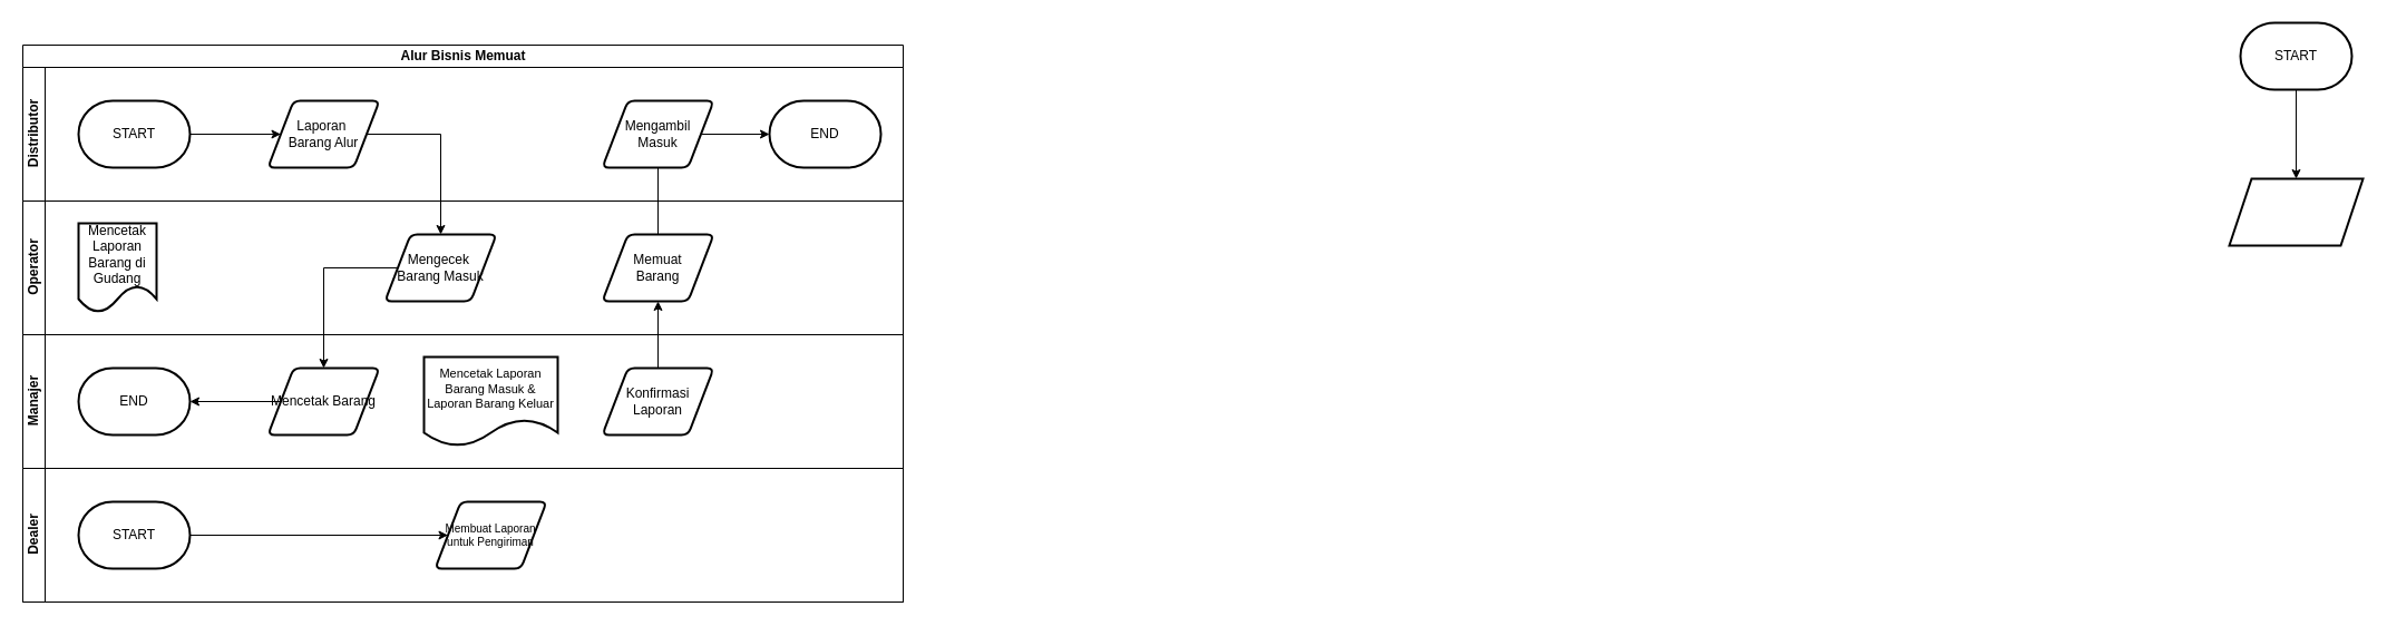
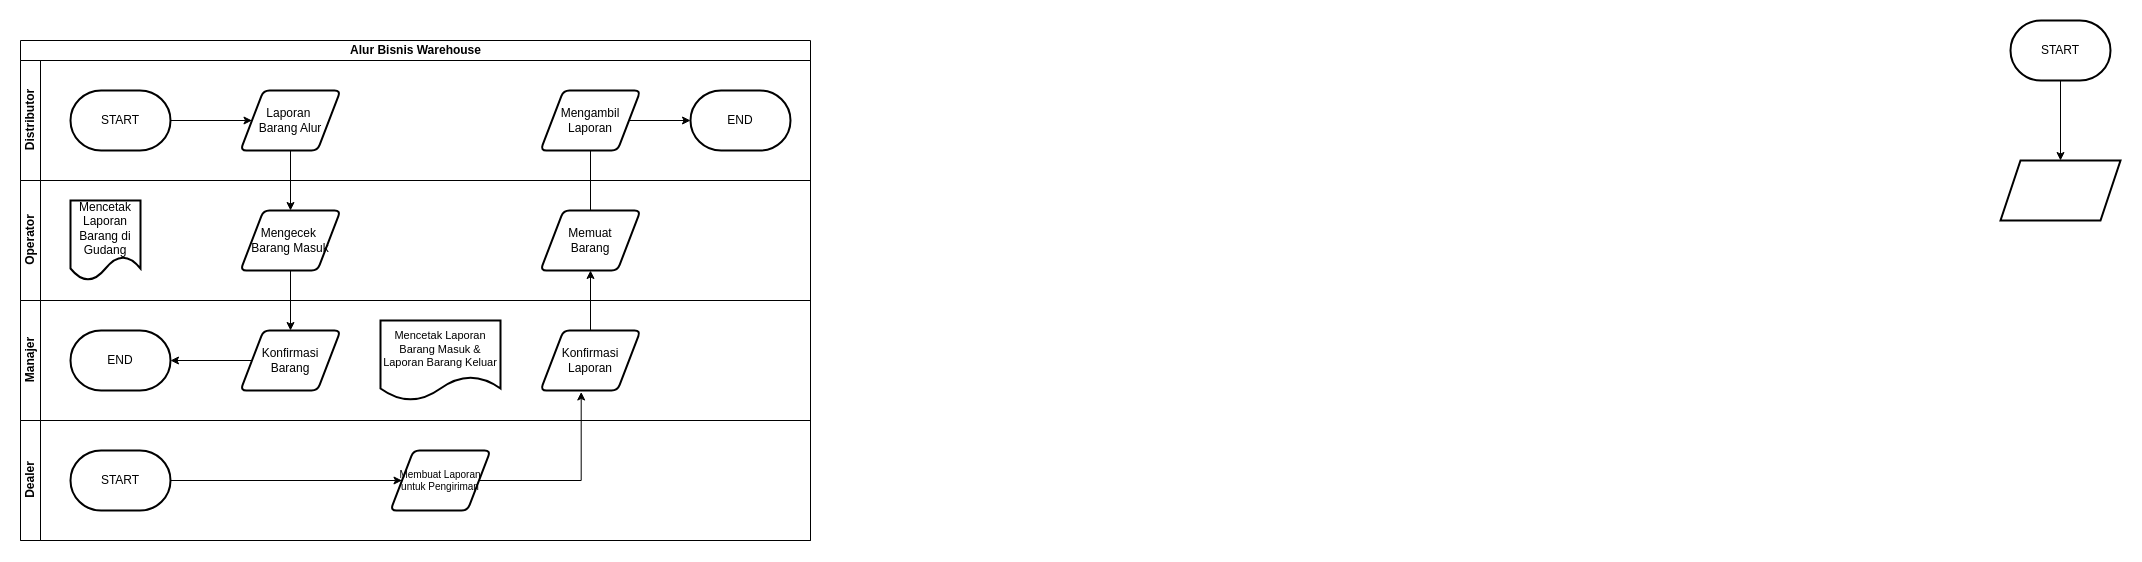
  <mxCell id="0" />
  <mxCell id="1" parent="0" />
- <mxCell id="2" value="Alur Bisnis Memuat" style="swimlane;childLayout=stackLayout;resizeParent=1;resizeParentMax=0;horizontal=1;startSize=20;horizontalStack=0;html=1;" parent="1" vertex="1"><mxGeometry x="20" y="40" width="790" height="500" as="geometry" /></mxCell>
+ <mxCell id="2" value="Alur Bisnis Warehouse" style="swimlane;childLayout=stackLayout;resizeParent=1;resizeParentMax=0;horizontal=1;startSize=20;horizontalStack=0;html=1;" parent="1" vertex="1"><mxGeometry x="20" y="40" width="790" height="500" as="geometry" /></mxCell>
  <mxCell id="3" value="Distributor" style="swimlane;startSize=20;horizontal=0;html=1;" parent="2" vertex="1"><mxGeometry y="20" width="790" height="120" as="geometry" /></mxCell>
  <mxCell id="4" style="edgeStyle=orthogonalEdgeStyle;rounded=0;orthogonalLoop=1;jettySize=auto;html=1;entryX=0;entryY=0.5;entryDx=0;entryDy=0;" parent="3" source="5" target="6" edge="1"><mxGeometry relative="1" as="geometry" /></mxCell>
  <mxCell id="5" value="START" style="strokeWidth=2;html=1;shape=mxgraph.flowchart.terminator;whiteSpace=wrap;" parent="3" vertex="1"><mxGeometry x="50" y="30" width="100" height="60" as="geometry" /></mxCell>
  <mxCell id="6" value="&lt;div&gt;&lt;span style=&quot;background-color: initial;&quot;&gt;Laporan&amp;nbsp;&lt;/span&gt;&lt;/div&gt;&lt;div&gt;&lt;span style=&quot;background-color: initial;&quot;&gt;Barang Alur&lt;/span&gt;&lt;br&gt;&lt;/div&gt;" style="shape=parallelogram;html=1;strokeWidth=2;perimeter=parallelogramPerimeter;whiteSpace=wrap;rounded=1;arcSize=12;size=0.23;" parent="3" vertex="1"><mxGeometry x="220" y="30" width="100" height="60" as="geometry" /></mxCell>
  <mxCell id="7" value="END" style="strokeWidth=2;html=1;shape=mxgraph.flowchart.terminator;whiteSpace=wrap;" parent="3" vertex="1"><mxGeometry x="670" y="30" width="100" height="60" as="geometry" /></mxCell>
  <mxCell id="8" value="Operator" style="swimlane;startSize=20;horizontal=0;html=1;" parent="2" vertex="1"><mxGeometry y="140" width="790" height="120" as="geometry" /></mxCell>
- <mxCell id="9" value="Mengecek&amp;nbsp;&lt;div&gt;Barang Masuk&lt;/div&gt;" style="shape=parallelogram;html=1;strokeWidth=2;perimeter=parallelogramPerimeter;whiteSpace=wrap;rounded=1;arcSize=12;size=0.23;" parent="8" vertex="1"><mxGeometry x="325" y="30" width="100" height="60" as="geometry" /></mxCell>
+ <mxCell id="9" value="Mengecek&amp;nbsp;&lt;div&gt;Barang Masuk&lt;/div&gt;" style="shape=parallelogram;html=1;strokeWidth=2;perimeter=parallelogramPerimeter;whiteSpace=wrap;rounded=1;arcSize=12;size=0.23;" parent="8" vertex="1"><mxGeometry x="220" y="30" width="100" height="60" as="geometry" /></mxCell>
  <mxCell id="10" value="Mencetak Laporan&lt;div&gt;Barang di Gudang&lt;/div&gt;" style="shape=document;whiteSpace=wrap;html=1;boundedLbl=1;strokeWidth=2;rounded=1;arcSize=12;" parent="8" vertex="1"><mxGeometry x="50" y="20" width="70" height="80" as="geometry" /></mxCell>
  <mxCell id="11" value="Manajer" style="swimlane;startSize=20;horizontal=0;html=1;" parent="2" vertex="1"><mxGeometry y="260" width="790" height="120" as="geometry" /></mxCell>
- <mxCell id="12" value="Mencetak Barang" style="shape=parallelogram;html=1;strokeWidth=2;perimeter=parallelogramPerimeter;whiteSpace=wrap;rounded=1;arcSize=12;size=0.23;" parent="11" vertex="1"><mxGeometry x="220" y="30" width="100" height="60" as="geometry" /></mxCell>
+ <mxCell id="12" value="Konfirmasi Barang" style="shape=parallelogram;html=1;strokeWidth=2;perimeter=parallelogramPerimeter;whiteSpace=wrap;rounded=1;arcSize=12;size=0.23;" parent="11" vertex="1"><mxGeometry x="220" y="30" width="100" height="60" as="geometry" /></mxCell>
  <mxCell id="13" value="END" style="strokeWidth=2;html=1;shape=mxgraph.flowchart.terminator;whiteSpace=wrap;" parent="11" vertex="1"><mxGeometry x="50" y="30" width="100" height="60" as="geometry" /></mxCell>
  <mxCell id="14" style="edgeStyle=orthogonalEdgeStyle;rounded=0;orthogonalLoop=1;jettySize=auto;html=1;entryX=1;entryY=0.5;entryDx=0;entryDy=0;entryPerimeter=0;" parent="11" source="12" target="13" edge="1"><mxGeometry relative="1" as="geometry" /></mxCell>
  <mxCell id="15" value="&lt;font style=&quot;font-size: 11px;&quot;&gt;Mencetak Laporan&lt;/font&gt;&lt;div style=&quot;font-size: 11px;&quot;&gt;&lt;font style=&quot;font-size: 11px;&quot;&gt;Barang Masuk &amp;amp; Laporan Barang Keluar&lt;/font&gt;&lt;/div&gt;" style="shape=document;whiteSpace=wrap;html=1;boundedLbl=1;strokeWidth=2;rounded=1;arcSize=12;" parent="11" vertex="1"><mxGeometry x="360" y="20" width="120" height="80" as="geometry" /></mxCell>
  <mxCell id="16" value="Dealer" style="swimlane;startSize=20;horizontal=0;html=1;" parent="2" vertex="1"><mxGeometry y="380" width="790" height="120" as="geometry" /></mxCell>
  <mxCell id="17" value="START" style="strokeWidth=2;html=1;shape=mxgraph.flowchart.terminator;whiteSpace=wrap;" parent="16" vertex="1"><mxGeometry x="50" y="30" width="100" height="60" as="geometry" /></mxCell>
  <mxCell id="18" value="&lt;div style=&quot;font-size: 10px;&quot;&gt;&lt;font style=&quot;font-size: 10px;&quot;&gt;Membuat Laporan&lt;/font&gt;&lt;/div&gt;&lt;div style=&quot;font-size: 10px;&quot;&gt;&lt;font style=&quot;font-size: 10px;&quot;&gt;untuk Pengiriman&lt;/font&gt;&lt;/div&gt;" style="shape=parallelogram;html=1;strokeWidth=2;perimeter=parallelogramPerimeter;whiteSpace=wrap;rounded=1;arcSize=12;size=0.23;" parent="16" vertex="1"><mxGeometry x="370" y="30" width="100" height="60" as="geometry" /></mxCell>
  <mxCell id="19" style="edgeStyle=orthogonalEdgeStyle;rounded=0;orthogonalLoop=1;jettySize=auto;html=1;entryX=0;entryY=0.5;entryDx=0;entryDy=0;exitX=1;exitY=0.5;exitDx=0;exitDy=0;exitPerimeter=0;" parent="16" source="17" target="18" edge="1"><mxGeometry relative="1" as="geometry"><mxPoint x="310.0" y="60" as="sourcePoint" /></mxGeometry></mxCell>
+ <mxCell id="20" style="edgeStyle=orthogonalEdgeStyle;rounded=0;orthogonalLoop=1;jettySize=auto;html=1;entryX=0.407;entryY=1.025;entryDx=0;entryDy=0;entryPerimeter=0;" parent="16" source="18" target="21" edge="1"><mxGeometry relative="1" as="geometry" /></mxCell>
  <mxCell id="21" value="Konfirmasi&lt;div&gt;Laporan&lt;/div&gt;" style="shape=parallelogram;html=1;strokeWidth=2;perimeter=parallelogramPerimeter;whiteSpace=wrap;rounded=1;arcSize=12;size=0.23;" parent="16" vertex="1"><mxGeometry x="520" y="-90" width="100" height="60" as="geometry" /></mxCell>
  <mxCell id="22" value="" style="edgeStyle=orthogonalEdgeStyle;rounded=0;orthogonalLoop=1;jettySize=auto;html=1;" parent="16" source="21" target="23" edge="1"><mxGeometry relative="1" as="geometry" /></mxCell>
  <mxCell id="23" value="Memuat&lt;div&gt;Barang&lt;/div&gt;" style="shape=parallelogram;html=1;strokeWidth=2;perimeter=parallelogramPerimeter;whiteSpace=wrap;rounded=1;arcSize=12;size=0.23;" parent="16" vertex="1"><mxGeometry x="520" y="-210" width="100" height="60" as="geometry" /></mxCell>
  <mxCell id="24" value="" style="edgeStyle=orthogonalEdgeStyle;rounded=0;orthogonalLoop=1;jettySize=auto;html=1;endArrow=none;" parent="16" source="23" target="25" edge="1"><mxGeometry relative="1" as="geometry" /></mxCell>
- <mxCell id="25" value="Mengambil&lt;div&gt;Masuk&lt;/div&gt;" style="shape=parallelogram;html=1;strokeWidth=2;perimeter=parallelogramPerimeter;whiteSpace=wrap;rounded=1;arcSize=12;size=0.23;" parent="16" vertex="1"><mxGeometry x="520" y="-330" width="100" height="60" as="geometry" /></mxCell>
+ <mxCell id="25" value="Mengambil&lt;div&gt;Laporan&lt;/div&gt;" style="shape=parallelogram;html=1;strokeWidth=2;perimeter=parallelogramPerimeter;whiteSpace=wrap;rounded=1;arcSize=12;size=0.23;" parent="16" vertex="1"><mxGeometry x="520" y="-330" width="100" height="60" as="geometry" /></mxCell>
  <mxCell id="26" style="edgeStyle=orthogonalEdgeStyle;rounded=0;orthogonalLoop=1;jettySize=auto;html=1;entryX=0.5;entryY=0;entryDx=0;entryDy=0;" parent="2" source="6" target="9" edge="1"><mxGeometry relative="1" as="geometry" /></mxCell>
  <mxCell id="27" value="" style="edgeStyle=orthogonalEdgeStyle;rounded=0;orthogonalLoop=1;jettySize=auto;html=1;" parent="2" source="9" target="12" edge="1"><mxGeometry relative="1" as="geometry" /></mxCell>
  <mxCell id="28" style="edgeStyle=orthogonalEdgeStyle;rounded=0;orthogonalLoop=1;jettySize=auto;html=1;entryX=0;entryY=0.5;entryDx=0;entryDy=0;entryPerimeter=0;" parent="2" source="25" target="7" edge="1"><mxGeometry relative="1" as="geometry" /></mxCell>
  <mxCell id="29" value="" style="edgeStyle=orthogonalEdgeStyle;rounded=0;orthogonalLoop=1;jettySize=auto;html=1;" edge="1" parent="1" source="30" target="31"><mxGeometry relative="1" as="geometry" /></mxCell>
  <mxCell id="30" value="START" style="strokeWidth=2;html=1;shape=mxgraph.flowchart.terminator;whiteSpace=wrap;" parent="1" vertex="1"><mxGeometry x="2010" y="20" width="100" height="60" as="geometry" /></mxCell>
  <mxCell id="31" value="" style="shape=parallelogram;perimeter=parallelogramPerimeter;whiteSpace=wrap;html=1;fixedSize=1;strokeWidth=2;" vertex="1" parent="1"><mxGeometry x="2000" y="160" width="120" height="60" as="geometry" /></mxCell>
